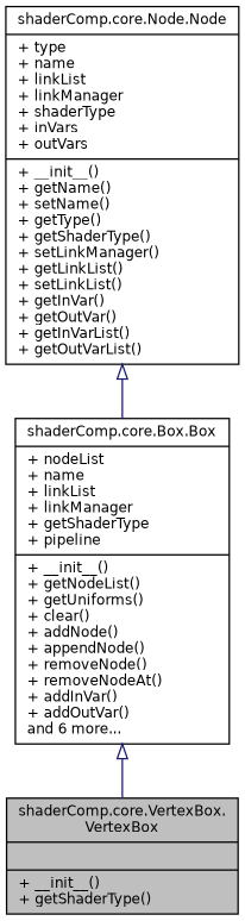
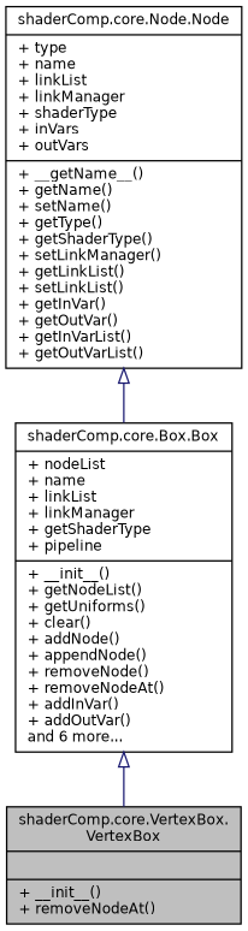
  digraph {
    node [color=black fillcolor=white fontname=Helvetica fontsize=10 shape=record style=filled]
    edge [arrowtail=onormal color=midnightblue dir=back fontname=Helvetica fontsize=10 labelfontname=Helvetica labelfontsize=10 style=solid]
-   n1 [fillcolor=grey75 fontcolor=black height=0.2 label="{shaderComp.core.VertexBox.\lVertexBox\n||+ __init__()\l+ getShaderType()\l}" width=0.4]
+   n1 [fillcolor=grey75 fontcolor=black height=0.2 label="{shaderComp.core.VertexBox.\lVertexBox\n||+ __init__()\l+ removeNodeAt()\l}" width=0.4]
    n2 [height=0.2 label="{shaderComp.core.Box.Box\n|+ nodeList\l+ name\l+ linkList\l+ linkManager\l+ getShaderType\l+ pipeline\l|+ __init__()\l+ getNodeList()\l+ getUniforms()\l+ clear()\l+ addNode()\l+ appendNode()\l+ removeNode()\l+ removeNodeAt()\l+ addInVar()\l+ addOutVar()\land 6 more...\l}" width=0.4]
-   n3 [height=0.2 label="{shaderComp.core.Node.Node\n|+ type\l+ name\l+ linkList\l+ linkManager\l+ shaderType\l+ inVars\l+ outVars\l|+ __init__()\l+ getName()\l+ setName()\l+ getType()\l+ getShaderType()\l+ setLinkManager()\l+ getLinkList()\l+ setLinkList()\l+ getInVar()\l+ getOutVar()\l+ getInVarList()\l+ getOutVarList()\l}" width=0.4]
+   n3 [height=0.2 label="{shaderComp.core.Node.Node\n|+ type\l+ name\l+ linkList\l+ linkManager\l+ shaderType\l+ inVars\l+ outVars\l|+ __getName__()\l+ getName()\l+ setName()\l+ getType()\l+ getShaderType()\l+ setLinkManager()\l+ getLinkList()\l+ setLinkList()\l+ getInVar()\l+ getOutVar()\l+ getInVarList()\l+ getOutVarList()\l}" width=0.4]
    n2 -> n1
    n3 -> n2
  }
